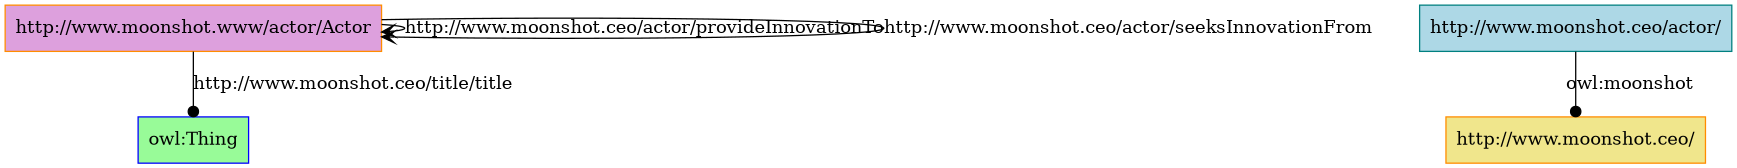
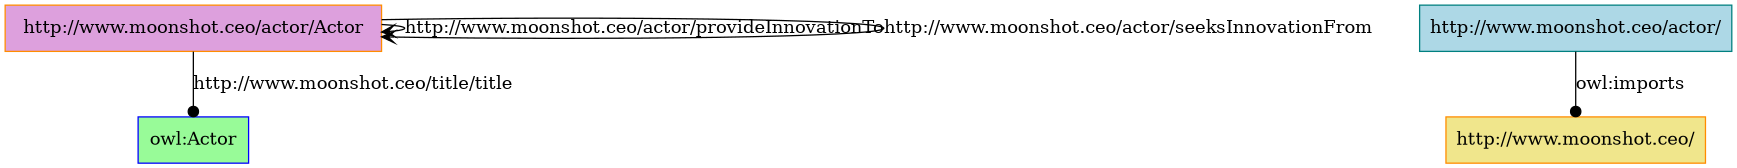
  digraph {
    rankdir=TB
    node [color=darkorange shape=rectangle style=filled]
    edge [arrowhead=vee]
-   "http://www.moonshot.ceo/actor/Actor" [fillcolor=plum label="http://www.moonshot.www/actor/Actor"]
-   "owl:Thing" [color=blue fillcolor=palegreen]
+   "http://www.moonshot.ceo/actor/Actor" [fillcolor=plum]
+   "owl:Thing" [color=blue fillcolor=palegreen label="owl:Actor"]
    "http://www.moonshot.ceo/actor/" [color=teal fillcolor=lightblue]
    "http://www.moonshot.ceo/" [fillcolor=khaki]
    "http://www.moonshot.ceo/actor/Actor" -> "http://www.moonshot.ceo/actor/Actor" [label="http://www.moonshot.ceo/actor/provideInnovationTo"]
    "http://www.moonshot.ceo/actor/Actor" -> "http://www.moonshot.ceo/actor/Actor" [label="http://www.moonshot.ceo/actor/seeksInnovationFrom"]
    "http://www.moonshot.ceo/actor/Actor" -> "owl:Thing" [arrowhead=dot label="http://www.moonshot.ceo/title/title"]
-   "http://www.moonshot.ceo/actor/" -> "http://www.moonshot.ceo/" [arrowhead=dot label="owl:moonshot"]
+   "http://www.moonshot.ceo/actor/" -> "http://www.moonshot.ceo/" [arrowhead=dot label="owl:imports"]
  }
